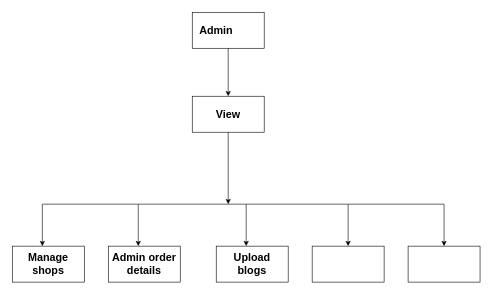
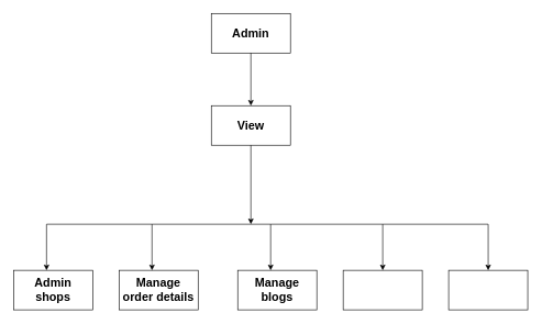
  <mxCell id="0" />
  <mxCell id="1" parent="0" />
  <mxCell id="2" value="" style="rounded=0;whiteSpace=wrap;html=1;" vertex="1" parent="1"><mxGeometry x="320" y="20" width="120" height="60" as="geometry" /></mxCell>
  <mxCell id="3" value="" style="rounded=0;whiteSpace=wrap;html=1;" vertex="1" parent="1"><mxGeometry x="320" y="160" width="120" height="60" as="geometry" /></mxCell>
  <mxCell id="4" value="" style="rounded=0;whiteSpace=wrap;html=1;" vertex="1" parent="1"><mxGeometry x="20" y="410" width="120" height="60" as="geometry" /></mxCell>
  <mxCell id="5" value="" style="rounded=0;whiteSpace=wrap;html=1;" vertex="1" parent="1"><mxGeometry x="180" y="410" width="120" height="60" as="geometry" /></mxCell>
  <mxCell id="6" value="" style="rounded=0;whiteSpace=wrap;html=1;" vertex="1" parent="1"><mxGeometry x="360" y="410" width="120" height="60" as="geometry" /></mxCell>
  <mxCell id="7" value="" style="rounded=0;whiteSpace=wrap;html=1;" vertex="1" parent="1"><mxGeometry x="520" y="410" width="120" height="60" as="geometry" /></mxCell>
  <mxCell id="8" value="" style="rounded=0;whiteSpace=wrap;html=1;" vertex="1" parent="1"><mxGeometry x="680" y="410" width="120" height="60" as="geometry" /></mxCell>
  <mxCell id="9" value="" style="endArrow=none;html=1;rounded=0;" edge="1" parent="1"><mxGeometry width="50" height="50" relative="1" as="geometry"><mxPoint x="70" y="340" as="sourcePoint" /><mxPoint x="740" y="340" as="targetPoint" /></mxGeometry></mxCell>
  <mxCell id="10" value="" style="endArrow=classic;html=1;rounded=0;" edge="1" parent="1"><mxGeometry width="50" height="50" relative="1" as="geometry"><mxPoint x="70" y="340" as="sourcePoint" /><mxPoint x="70" y="410" as="targetPoint" /></mxGeometry></mxCell>
  <mxCell id="11" value="" style="endArrow=classic;html=1;rounded=0;" edge="1" parent="1"><mxGeometry width="50" height="50" relative="1" as="geometry"><mxPoint x="230" y="340" as="sourcePoint" /><mxPoint x="230" y="410" as="targetPoint" /></mxGeometry></mxCell>
  <mxCell id="12" value="" style="endArrow=classic;html=1;rounded=0;" edge="1" parent="1"><mxGeometry width="50" height="50" relative="1" as="geometry"><mxPoint x="410" y="340" as="sourcePoint" /><mxPoint x="410" y="410" as="targetPoint" /></mxGeometry></mxCell>
  <mxCell id="13" value="" style="endArrow=classic;html=1;rounded=0;entryX=0.5;entryY=0;entryDx=0;entryDy=0;" edge="1" parent="1" target="7"><mxGeometry width="50" height="50" relative="1" as="geometry"><mxPoint x="580" y="340" as="sourcePoint" /><mxPoint x="430" y="320" as="targetPoint" /></mxGeometry></mxCell>
  <mxCell id="14" value="" style="endArrow=classic;html=1;rounded=0;entryX=0.5;entryY=0;entryDx=0;entryDy=0;" edge="1" parent="1" target="8"><mxGeometry width="50" height="50" relative="1" as="geometry"><mxPoint x="740" y="340" as="sourcePoint" /><mxPoint x="430" y="320" as="targetPoint" /></mxGeometry></mxCell>
  <mxCell id="15" value="" style="endArrow=classic;html=1;rounded=0;exitX=0.5;exitY=1;exitDx=0;exitDy=0;" edge="1" parent="1" source="3"><mxGeometry width="50" height="50" relative="1" as="geometry"><mxPoint x="380" y="280" as="sourcePoint" /><mxPoint x="380" y="340" as="targetPoint" /></mxGeometry></mxCell>
  <mxCell id="16" value="" style="endArrow=classic;html=1;rounded=0;exitX=0.5;exitY=1;exitDx=0;exitDy=0;entryX=0.5;entryY=0;entryDx=0;entryDy=0;" edge="1" parent="1" source="2" target="3"><mxGeometry width="50" height="50" relative="1" as="geometry"><mxPoint x="380" y="100" as="sourcePoint" /><mxPoint x="430" y="50" as="targetPoint" /></mxGeometry></mxCell>
- <mxCell id="17" value="&lt;font style=&quot;font-size: 18px;&quot;&gt;&lt;b&gt;Admin&lt;/b&gt;&lt;/font&gt;" style="text;html=1;strokeColor=none;fillColor=none;align=center;verticalAlign=middle;whiteSpace=wrap;rounded=0;" vertex="1" parent="1"><mxGeometry x="330" y="35" width="60" height="30" as="geometry" /></mxCell>
+ <mxCell id="17" value="&lt;font style=&quot;font-size: 18px;&quot;&gt;&lt;b&gt;Admin&lt;/b&gt;&lt;/font&gt;" style="text;html=1;strokeColor=none;fillColor=none;align=center;verticalAlign=middle;whiteSpace=wrap;rounded=0;" vertex="1" parent="1"><mxGeometry x="350" y="35" width="60" height="30" as="geometry" /></mxCell>
  <mxCell id="18" value="&lt;font style=&quot;font-size: 18px;&quot;&gt;&lt;b&gt;View&lt;/b&gt;&lt;/font&gt;" style="text;html=1;strokeColor=none;fillColor=none;align=center;verticalAlign=middle;whiteSpace=wrap;rounded=0;" vertex="1" parent="1"><mxGeometry x="350" y="175" width="60" height="30" as="geometry" /></mxCell>
- <mxCell id="19" value="Manage shops" style="text;html=1;strokeColor=none;fillColor=none;align=center;verticalAlign=middle;whiteSpace=wrap;rounded=0;fontSize=18;fontStyle=1" vertex="1" parent="1"><mxGeometry x="50" y="425" width="60" height="30" as="geometry" /></mxCell>
- <mxCell id="20" value="Admin order details" style="text;html=1;strokeColor=none;fillColor=none;align=center;verticalAlign=middle;whiteSpace=wrap;rounded=0;fontSize=18;fontStyle=1" vertex="1" parent="1"><mxGeometry x="180" y="425" width="120" height="30" as="geometry" /></mxCell>
- <mxCell id="21" value="Upload blogs" style="text;html=1;strokeColor=none;fillColor=none;align=center;verticalAlign=middle;whiteSpace=wrap;rounded=0;fontSize=18;fontStyle=1" vertex="1" parent="1"><mxGeometry x="390" y="425" width="60" height="30" as="geometry" /></mxCell>
+ <mxCell id="19" value="Admin shops" style="text;html=1;strokeColor=none;fillColor=none;align=center;verticalAlign=middle;whiteSpace=wrap;rounded=0;fontSize=18;fontStyle=1" vertex="1" parent="1"><mxGeometry x="50" y="425" width="60" height="30" as="geometry" /></mxCell>
+ <mxCell id="20" value="Manage order details" style="text;html=1;strokeColor=none;fillColor=none;align=center;verticalAlign=middle;whiteSpace=wrap;rounded=0;fontSize=18;fontStyle=1" vertex="1" parent="1"><mxGeometry x="180" y="425" width="120" height="30" as="geometry" /></mxCell>
+ <mxCell id="21" value="Manage blogs" style="text;html=1;strokeColor=none;fillColor=none;align=center;verticalAlign=middle;whiteSpace=wrap;rounded=0;fontSize=18;fontStyle=1" vertex="1" parent="1"><mxGeometry x="390" y="425" width="60" height="30" as="geometry" /></mxCell>
